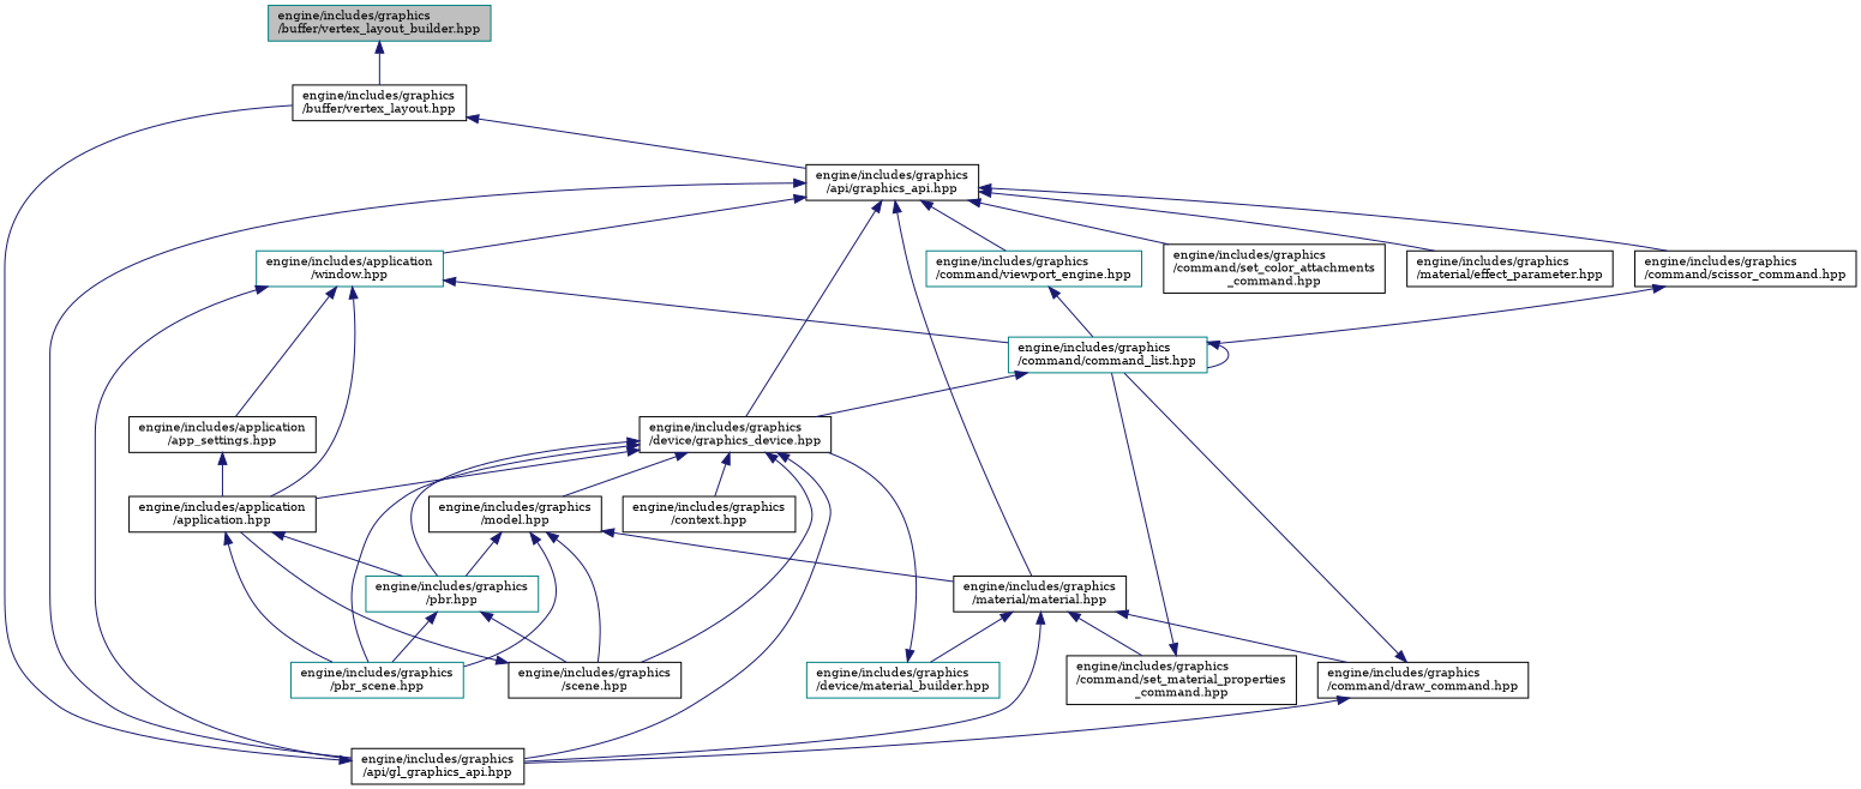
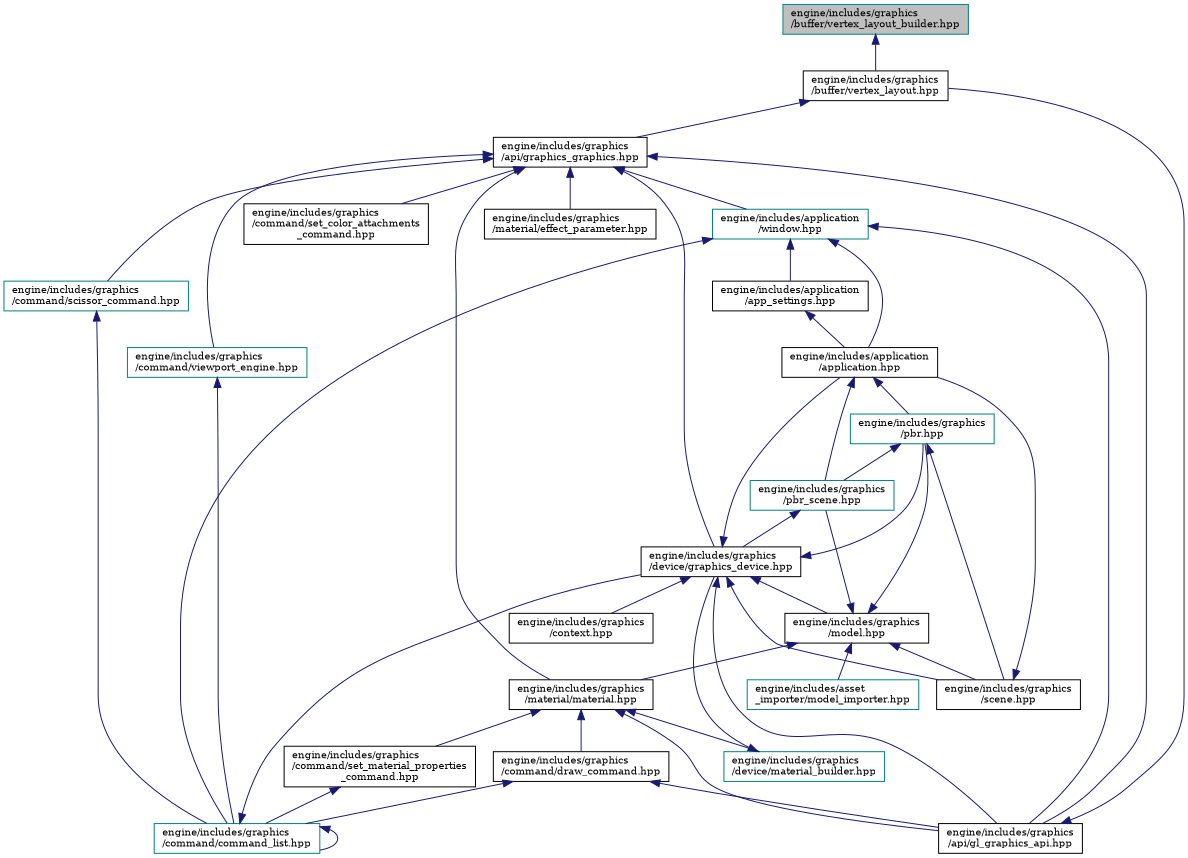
  digraph {
    fontname="DejaVu Serif"
    node [color=black fillcolor=white fontname="DejaVu Serif" fontsize=10 shape=record style=filled]
    edge [color=midnightblue dir=back fontname="DejaVu Serif" fontsize=10 labelfontname=Helvetica labelfontsize=10 style=solid]
    n1 [color=teal fillcolor=grey75 fontcolor=black height=0.2 label="engine/includes/graphics\l/buffer/vertex_layout_builder.hpp" width=0.4]
    n2 [height=0.2 label="engine/includes/graphics\l/buffer/vertex_layout.hpp" width=0.4]
-   n3 [height=0.2 label="engine/includes/graphics\l/api/graphics_api.hpp" width=0.4]
+   n3 [height=0.2 label="engine/includes/graphics\l/api/graphics_graphics.hpp" width=0.4]
    n4 [height=0.2 label="engine/includes/graphics\l/api/gl_graphics_api.hpp" width=0.4]
    n5 [color=teal height=0.2 label="engine/includes/application\l/window.hpp" width=0.4]
    n6 [height=0.2 label="engine/includes/graphics\l/device/graphics_device.hpp" width=0.4]
-   n7 [height=0.2 label="engine/includes/graphics\l/command/scissor_command.hpp" width=0.4]
+   n7 [color=teal height=0.2 label="engine/includes/graphics\l/command/scissor_command.hpp" width=0.4]
    n8 [height=0.2 label="engine/includes/graphics\l/command/set_color_attachments\l_command.hpp" width=0.4]
    n9 [color=teal height=0.2 label="engine/includes/graphics\l/command/viewport_engine.hpp" width=0.4]
    n10 [height=0.2 label="engine/includes/graphics\l/material/effect_parameter.hpp" width=0.4]
    n11 [height=0.2 label="engine/includes/graphics\l/material/material.hpp" width=0.4]
    n12 [height=0.2 label="engine/includes/application\l/app_settings.hpp" width=0.4]
    n13 [height=0.2 label="engine/includes/application\l/application.hpp" width=0.4]
    n14 [color=teal height=0.2 label="engine/includes/graphics\l/command/command_list.hpp" width=0.4]
    n15 [color=teal height=0.2 label="engine/includes/graphics\l/pbr.hpp" width=0.4]
    n16 [color=teal height=0.2 label="engine/includes/graphics\l/pbr_scene.hpp" width=0.4]
    n17 [height=0.2 label="engine/includes/graphics\l/scene.hpp" width=0.4]
    n18 [height=0.2 label="engine/includes/graphics\l/context.hpp" width=0.4]
    n19 [height=0.2 label="engine/includes/graphics\l/model.hpp" width=0.4]
    n20 [height=0.2 label="engine/includes/graphics\l/command/draw_command.hpp" width=0.4]
    n21 [height=0.2 label="engine/includes/graphics\l/command/set_material_properties\l_command.hpp" width=0.4]
    n22 [color=teal height=0.2 label="engine/includes/graphics\l/device/material_builder.hpp" width=0.4]
+   n23 [color=teal height=0.2 label="engine/includes/asset\l_importer/model_importer.hpp" width=0.4]
    n1 -> n2
    n2 -> n3
    n3 -> n4
    n3 -> n5
    n3 -> n6
    n3 -> n7
    n3 -> n8
    n3 -> n9
    n3 -> n10
    n3 -> n11
    n4 -> n2
    n5 -> n4
    n5 -> n12
    n5 -> n13
    n5 -> n14
    n6 -> n4
    n6 -> n13
    n6 -> n15
-   n6 -> n16
+   n16 -> n6
    n6 -> n17
    n6 -> n18
    n6 -> n19
    n7 -> n14
    n9 -> n14
    n11 -> n4
    n11 -> n20
    n11 -> n21
    n11 -> n22
    n12 -> n13
    n13 -> n15
    n13 -> n16
    n14 -> n6
    n14 -> n14
    n15 -> n16
    n15 -> n17
    n17 -> n13
    n19 -> n11
    n19 -> n15
    n19 -> n16
    n19 -> n17
+   n19 -> n23
    n20 -> n4
    n20 -> n14
    n21 -> n14
    n22 -> n6
  }
